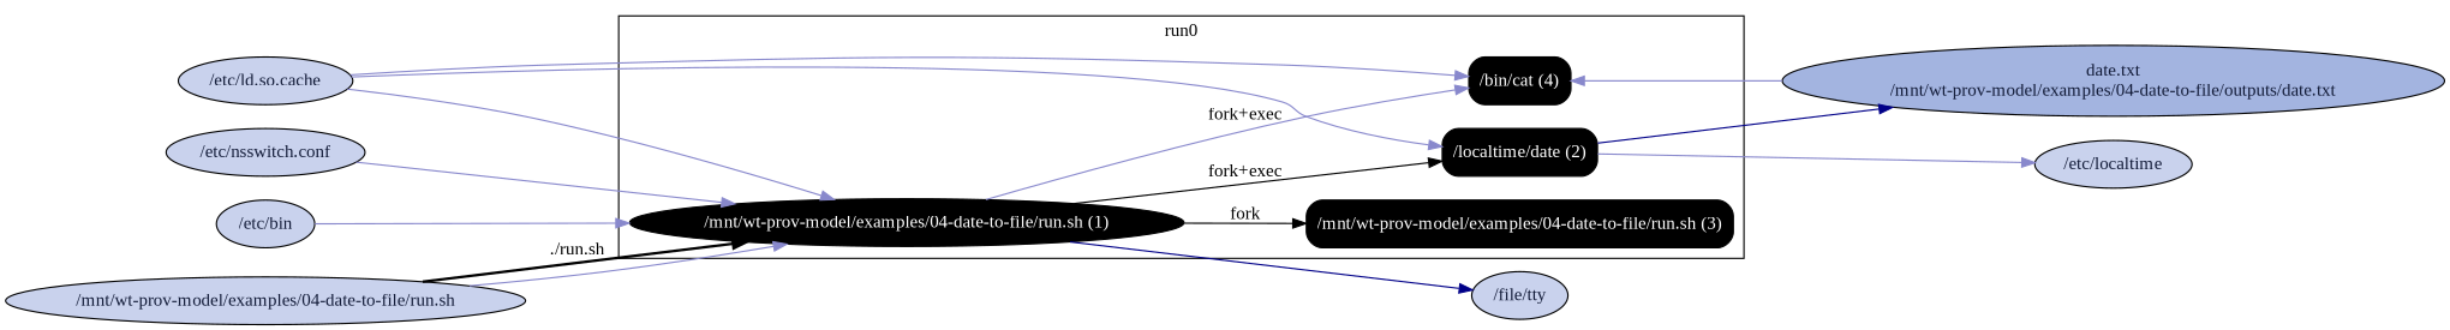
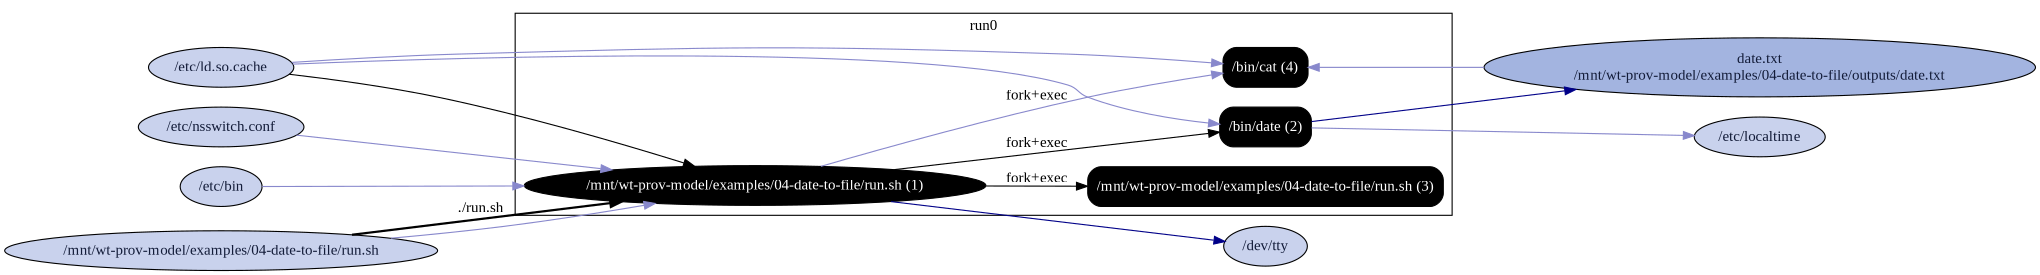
  digraph {
    fontname="Liberation Serif"
    rankdir=LR
    node [fillcolor="#C9D2ED" fontcolor="#131C39" fontname="Liberation Serif" shape=ellipse style="filled,rounded"]
    edge [fontname="Liberation Serif" color="#8888CC"]
    n1 [fillcolor=black fontcolor=white label="/mnt/wt-prov-model/examples/04-date-to-file/run.sh (1)"]
-   n2 [fillcolor=black fontcolor=white label="/localtime/date (2)" shape=box]
+   n2 [fillcolor=black fontcolor=white label="/bin/date (2)" shape=box]
    n3 [fillcolor=black fontcolor=white label="/mnt/wt-prov-model/examples/04-date-to-file/run.sh (3)" shape=box]
    n4 [fillcolor=black fontcolor=white label="/bin/cat (4)" shape=box]
-   "/dev/tty" [label="/file/tty"]
+   "/dev/tty"
    n6 [fillcolor="#A3B4E0" label="date.txt\n/mnt/wt-prov-model/examples/04-date-to-file/outputs/date.txt"]
    "/etc/localtime"
    "/etc/ld.so.cache"
    "/etc/nsswitch.conf"
    n10 [label="/etc/bin"]
    "/mnt/wt-prov-model/examples/04-date-to-file/run.sh"
    subgraph cluster_1 {
      label=run0
      n1
      n2
      n3
      n4
    }
    n1 -> n2 [label="fork+exec" color=""]
-   n1 -> n3 [label=fork color=""]
+   n1 -> n3 [label="fork+exec" color=""]
    n1 -> n4 [label="fork+exec"]
    n1 -> "/dev/tty" [color="#000088"]
    n2 -> n6 [color="#000088"]
    n2 -> "/etc/localtime"
    n6 -> n4
-   "/etc/ld.so.cache" -> n1
+   "/etc/ld.so.cache" -> n1 [color=black]
    "/etc/ld.so.cache" -> n2
    "/etc/ld.so.cache" -> n4
    "/etc/nsswitch.conf" -> n1
    n10 -> n1
    "/mnt/wt-prov-model/examples/04-date-to-file/run.sh" -> n1 [label="./run.sh" style=bold color=""]
    "/mnt/wt-prov-model/examples/04-date-to-file/run.sh" -> n1
  }
